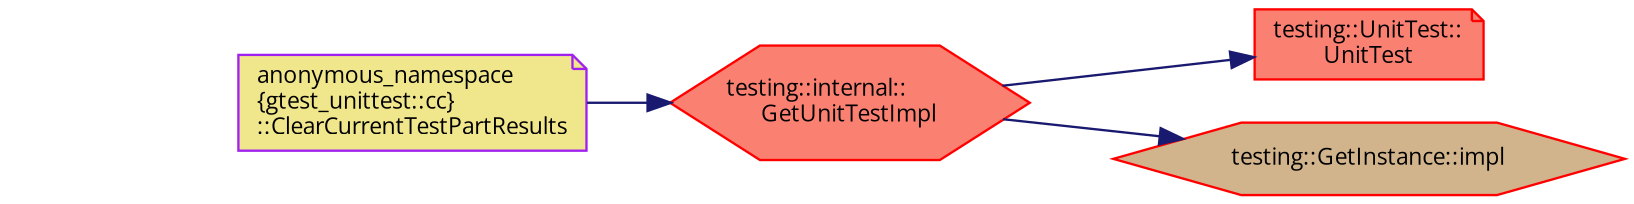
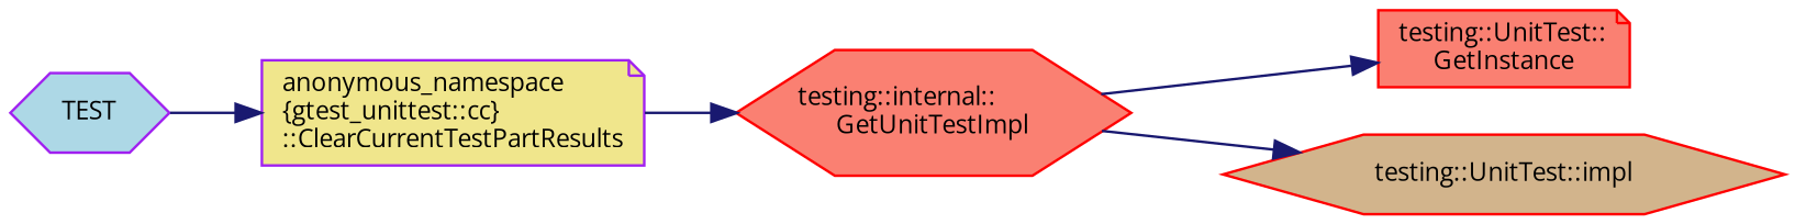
  digraph {
    fontname="Open Sans"
    rankdir=LR
    node [color=red fillcolor=salmon fontname="Open Sans" fontsize=10 shape=hexagon style=filled]
    edge [color=midnightblue fontname="Open Sans" fontsize=10 labelfontname=Helvetica labelfontsize=10 style=solid]
+   n1 [color=purple fillcolor=lightblue fontcolor=black height=0.2 label=TEST width=0.4]
    n2 [color=purple fillcolor=khaki height=0.2 label="anonymous_namespace\l\{gtest_unittest::cc\}\l::ClearCurrentTestPartResults" shape=note width=0.4]
    n3 [height=0.2 label="testing::internal::\lGetUnitTestImpl" width=0.4]
-   n4 [height=0.2 label="testing::UnitTest::\lUnitTest" shape=note width=0.4]
-   n5 [fillcolor=tan height=0.2 label="testing::GetInstance::impl" width=0.4]
+   n4 [height=0.2 label="testing::UnitTest::\lGetInstance" shape=note width=0.4]
+   n5 [fillcolor=tan height=0.2 label="testing::UnitTest::impl" width=0.4]
+   n1 -> n2
    n2 -> n3
    n3 -> n4
    n3 -> n5
  }
